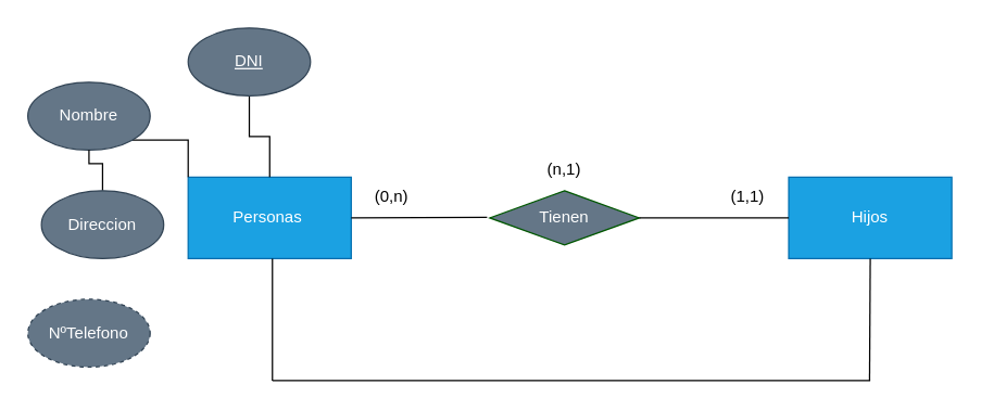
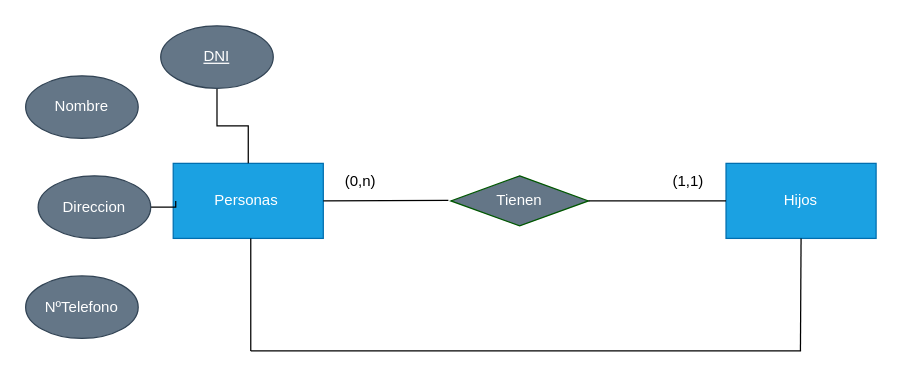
  <mxCell id="0" />
  <mxCell id="1" parent="0" />
  <mxCell id="2" value="Hijos" style="rounded=0;whiteSpace=wrap;html=1;fillColor=#1ba1e2;fontColor=#ffffff;strokeColor=#006EAF;" parent="1" vertex="1"><mxGeometry x="580" y="130" width="120" height="60" as="geometry" /></mxCell>
  <mxCell id="3" value="Personas&lt;span style=&quot;white-space: pre;&quot;&gt;&#09;&lt;/span&gt;" style="rounded=0;whiteSpace=wrap;html=1;fillColor=#1ba1e2;fontColor=#ffffff;strokeColor=#006EAF;" parent="1" vertex="1"><mxGeometry x="138" y="130" width="120" height="60" as="geometry" /></mxCell>
  <mxCell id="4" value="Tienen" style="rhombus;whiteSpace=wrap;html=1;fillColor=#647687;fontColor=#ffffff;strokeColor=#005700;" parent="1" vertex="1"><mxGeometry x="360" y="140" width="110" height="40" as="geometry" /></mxCell>
  <mxCell id="5" value="" style="endArrow=none;html=1;rounded=0;endFill=0;exitX=0;exitY=1;exitDx=0;exitDy=0;" parent="1" source="10" edge="1"><mxGeometry width="50" height="50" relative="1" as="geometry"><mxPoint x="268" y="159.5" as="sourcePoint" /><mxPoint x="358" y="159.5" as="targetPoint" /></mxGeometry></mxCell>
  <mxCell id="6" value="" style="endArrow=none;html=1;rounded=0;endFill=0;exitX=1;exitY=0.5;exitDx=0;exitDy=0;entryX=1;entryY=1;entryDx=0;entryDy=0;" parent="1" source="4" target="11" edge="1"><mxGeometry width="50" height="50" relative="1" as="geometry"><mxPoint x="480" y="159.5" as="sourcePoint" /><mxPoint x="570" y="159.5" as="targetPoint" /></mxGeometry></mxCell>
  <mxCell id="7" value="" style="endArrow=none;html=1;rounded=0;endFill=0;exitX=0.5;exitY=1;exitDx=0;exitDy=0;" parent="1" source="2" edge="1"><mxGeometry width="50" height="50" relative="1" as="geometry"><mxPoint x="639.5" y="200" as="sourcePoint" /><mxPoint x="639.5" y="280" as="targetPoint" /></mxGeometry></mxCell>
  <mxCell id="8" value="" style="endArrow=none;html=1;rounded=0;endFill=0;" parent="1" edge="1"><mxGeometry width="50" height="50" relative="1" as="geometry"><mxPoint x="640" y="280" as="sourcePoint" /><mxPoint x="200" y="280" as="targetPoint" /></mxGeometry></mxCell>
  <mxCell id="9" value="" style="endArrow=none;html=1;rounded=0;endFill=0;" parent="1" edge="1"><mxGeometry width="50" height="50" relative="1" as="geometry"><mxPoint x="200" y="280" as="sourcePoint" /><mxPoint x="200" y="190" as="targetPoint" /></mxGeometry></mxCell>
  <mxCell id="10" value="(0,n)" style="text;html=1;align=center;verticalAlign=middle;whiteSpace=wrap;rounded=0;" parent="1" vertex="1"><mxGeometry x="258" y="130" width="60" height="30" as="geometry" /></mxCell>
  <mxCell id="11" value="(1,1)" style="text;html=1;align=center;verticalAlign=middle;whiteSpace=wrap;rounded=0;" parent="1" vertex="1"><mxGeometry x="520" y="130" width="60" height="30" as="geometry" /></mxCell>
- <mxCell id="12" value="(n,1)" style="text;html=1;align=center;verticalAlign=middle;whiteSpace=wrap;rounded=0;" parent="1" vertex="1"><mxGeometry x="385" y="110" width="60" height="30" as="geometry" /></mxCell>
  <mxCell id="13" value="" style="edgeStyle=orthogonalEdgeStyle;rounded=0;orthogonalLoop=1;jettySize=auto;html=1;endArrow=none;endFill=0;" parent="1" source="14" target="3" edge="1"><mxGeometry relative="1" as="geometry" /></mxCell>
- <mxCell id="14" value="&lt;u&gt;DNI&lt;/u&gt;" style="ellipse;whiteSpace=wrap;html=1;fillColor=#647687;fontColor=#ffffff;strokeColor=#314354;" parent="1" vertex="1"><mxGeometry x="138" y="20" width="90" height="50" as="geometry" /></mxCell>
- <mxCell id="15" style="edgeStyle=orthogonalEdgeStyle;rounded=0;orthogonalLoop=1;jettySize=auto;html=1;exitX=1;exitY=1;exitDx=0;exitDy=0;entryX=0;entryY=0;entryDx=0;entryDy=0;endArrow=none;endFill=0;" parent="1" source="16" target="3" edge="1"><mxGeometry relative="1" as="geometry" /></mxCell>
+ <mxCell id="14" value="&lt;u&gt;DNI&lt;/u&gt;" style="ellipse;whiteSpace=wrap;html=1;fillColor=#647687;fontColor=#ffffff;strokeColor=#314354;" parent="1" vertex="1"><mxGeometry x="128" y="20" width="90" height="50" as="geometry" /></mxCell>
  <mxCell id="16" value="Nombre" style="ellipse;whiteSpace=wrap;html=1;fillColor=#647687;fontColor=#ffffff;strokeColor=#314354;" parent="1" vertex="1"><mxGeometry x="20" y="60" width="90" height="50" as="geometry" /></mxCell>
- <mxCell id="17" value="" style="edgeStyle=orthogonalEdgeStyle;rounded=0;orthogonalLoop=1;jettySize=auto;html=1;endArrow=none;endFill=0;" parent="1" source="18" target="16" edge="1"><mxGeometry relative="1" as="geometry" /></mxCell>
+ <mxCell id="17" value="" style="edgeStyle=orthogonalEdgeStyle;rounded=0;orthogonalLoop=1;jettySize=auto;html=1;endArrow=none;endFill=0;" parent="1" source="18" target="3" edge="1"><mxGeometry relative="1" as="geometry" /></mxCell>
  <mxCell id="18" value="Direccion" style="ellipse;whiteSpace=wrap;html=1;fillColor=#647687;fontColor=#ffffff;strokeColor=#314354;" parent="1" vertex="1"><mxGeometry x="30" y="140" width="90" height="50" as="geometry" /></mxCell>
- <mxCell id="19" value="NºTelefono" style="ellipse;whiteSpace=wrap;html=1;fillColor=#647687;fontColor=#ffffff;strokeColor=#314354;dashed=1;" parent="1" vertex="1"><mxGeometry x="20" y="220" width="90" height="50" as="geometry" /></mxCell>
+ <mxCell id="19" value="NºTelefono" style="ellipse;whiteSpace=wrap;html=1;fillColor=#647687;fontColor=#ffffff;strokeColor=#314354;" parent="1" vertex="1"><mxGeometry x="20" y="220" width="90" height="50" as="geometry" /></mxCell>
